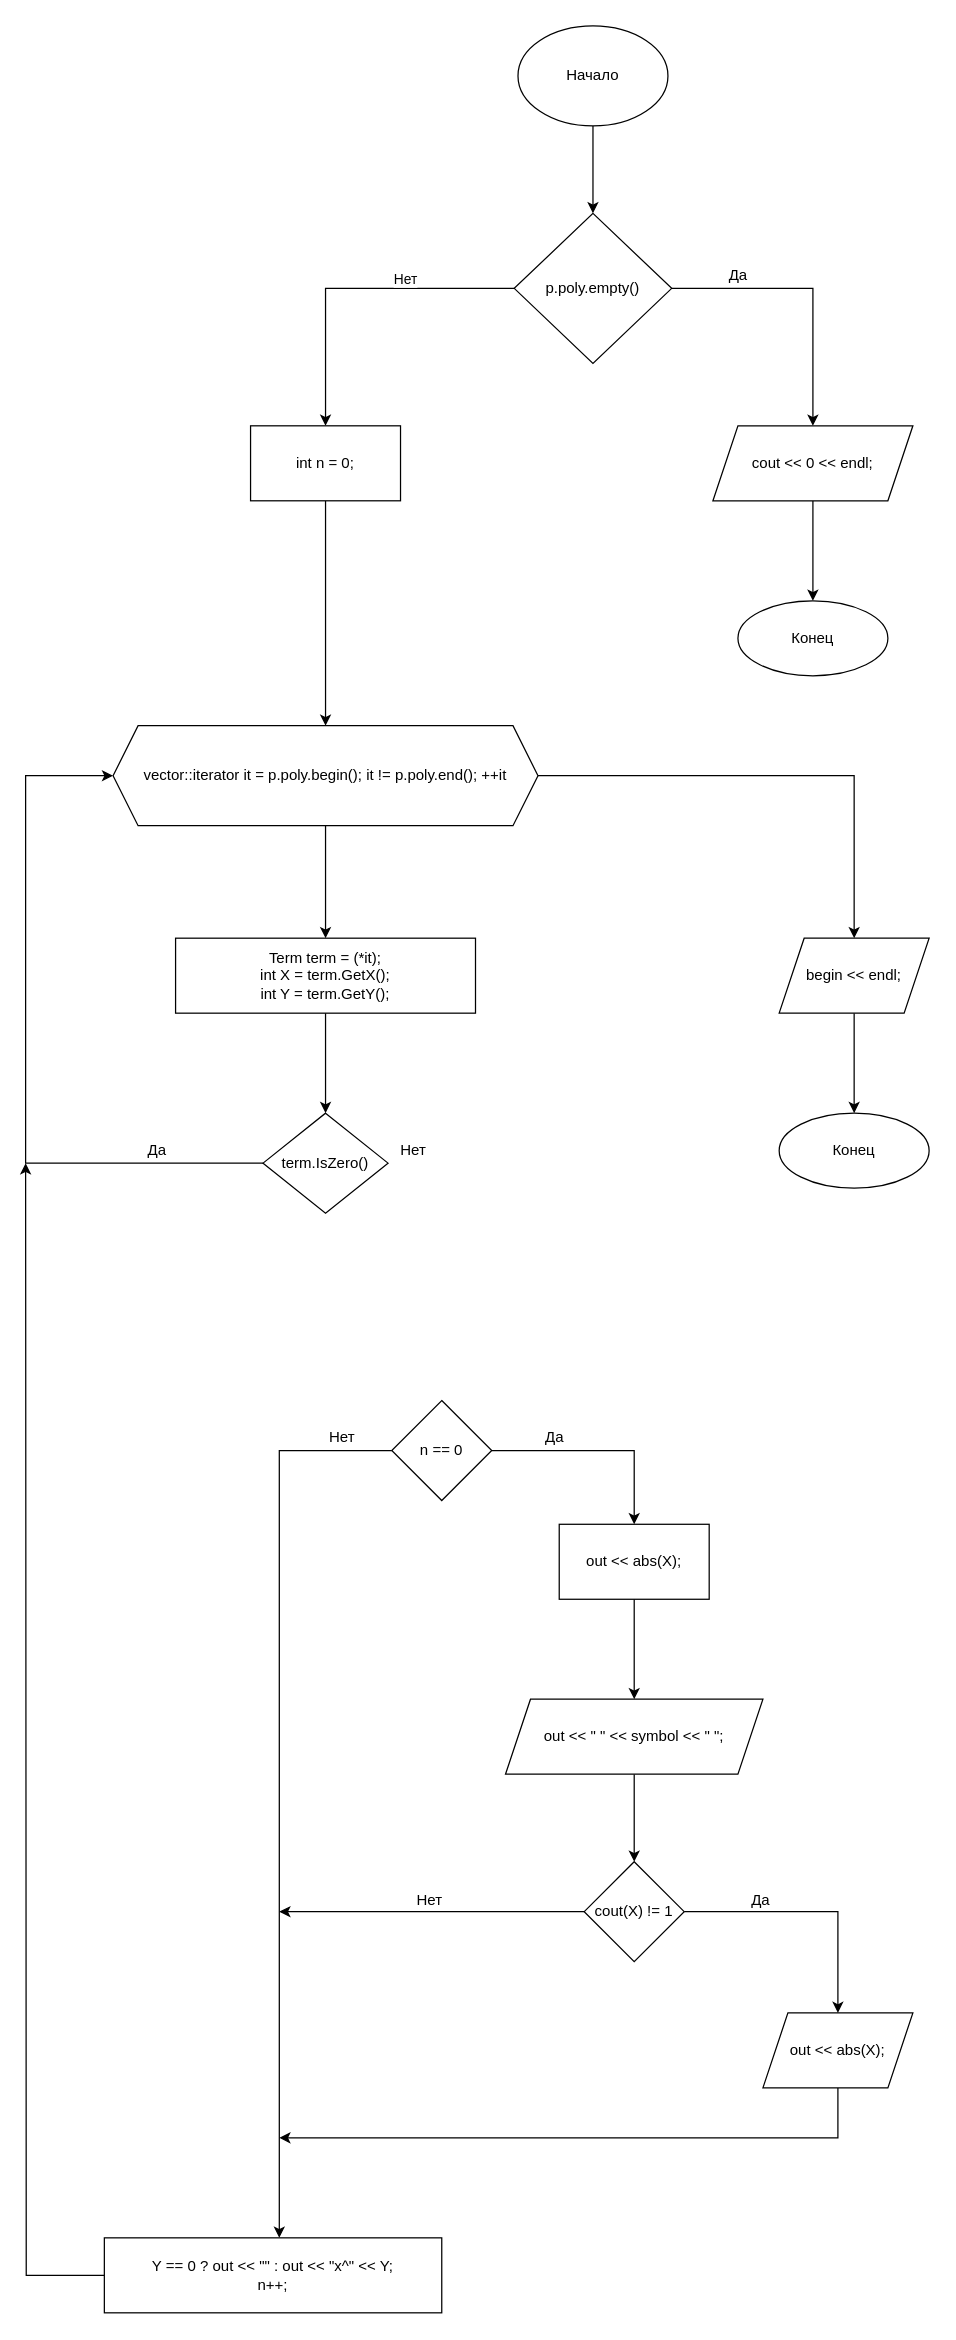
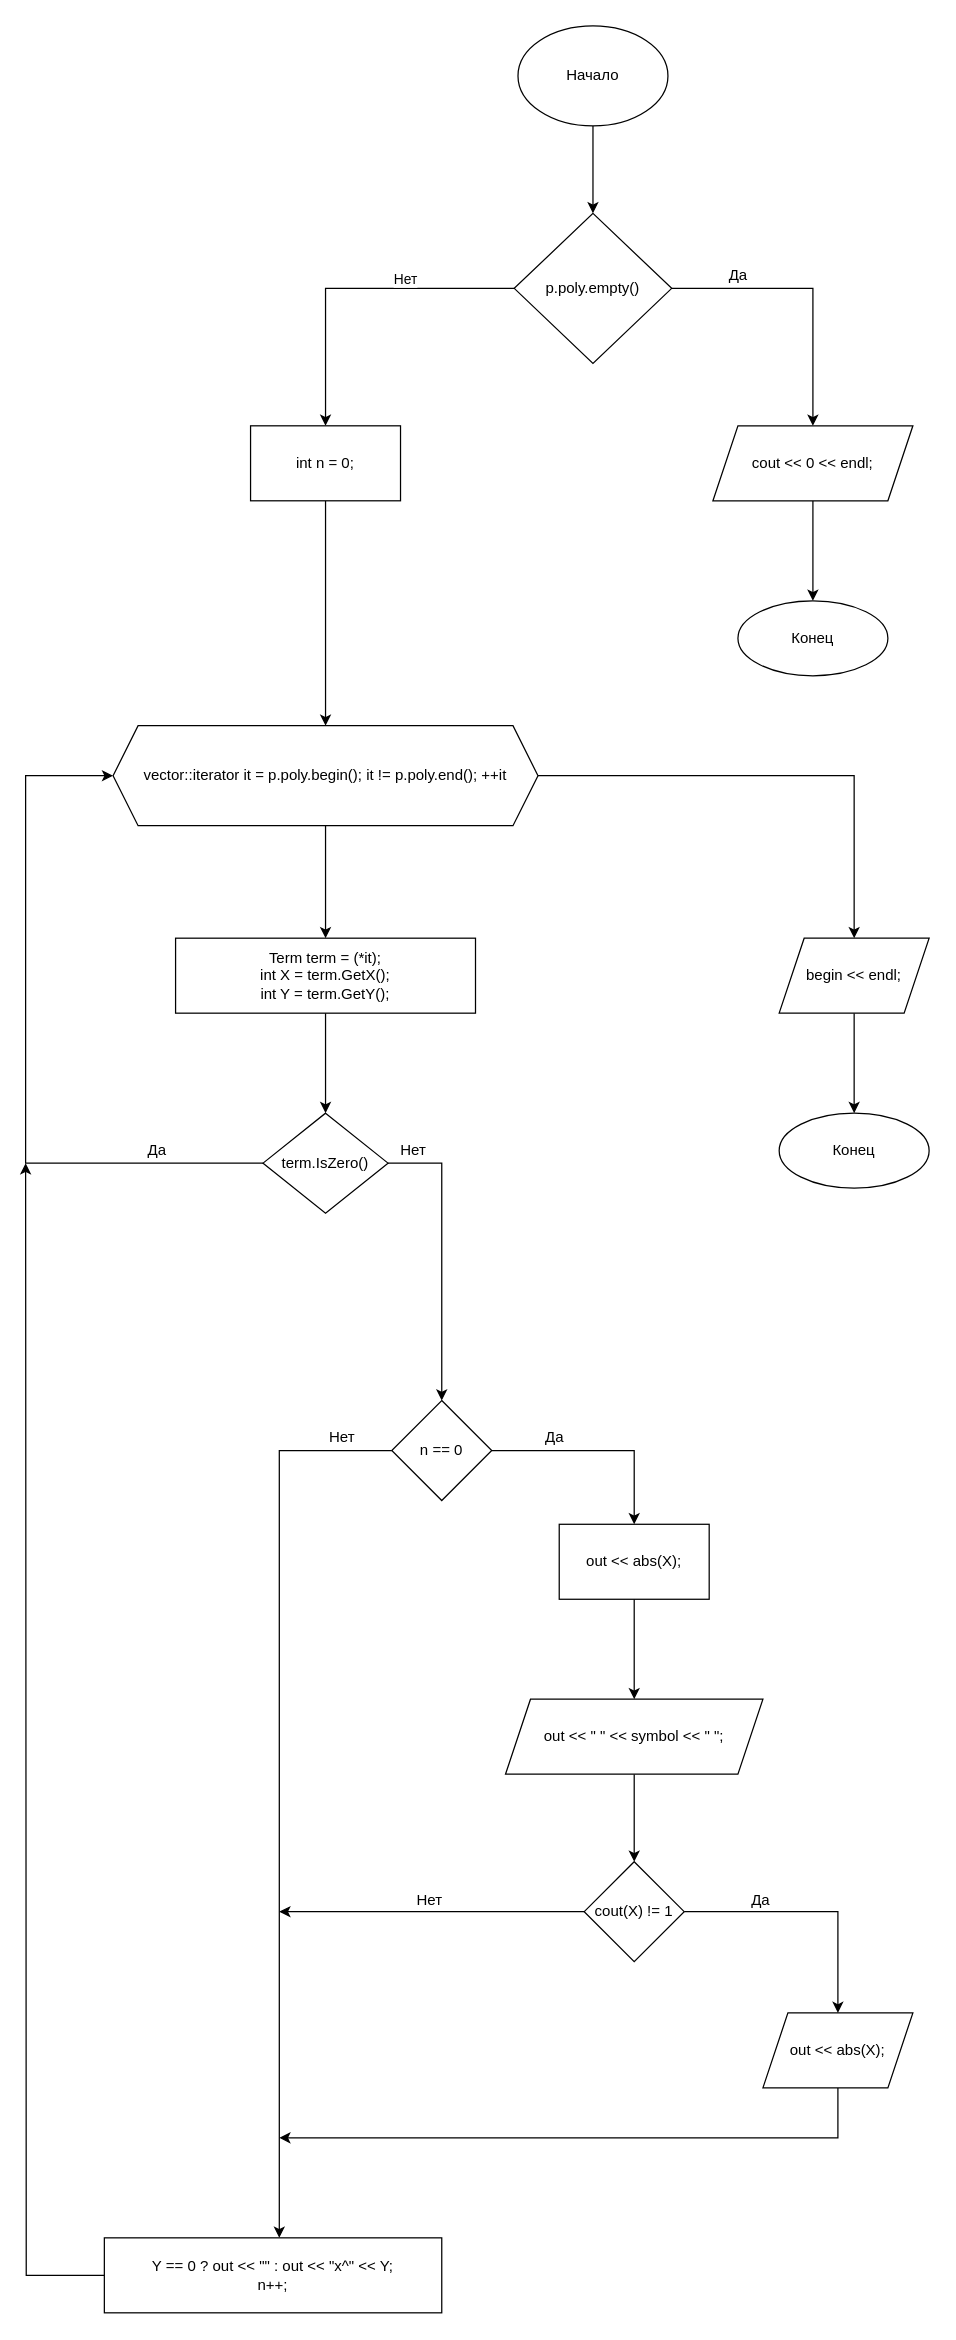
  <mxCell id="0" />
  <mxCell id="1" parent="0" />
  <mxCell id="2" value="" style="edgeStyle=orthogonalEdgeStyle;rounded=0;orthogonalLoop=1;jettySize=auto;html=1;" edge="1" parent="1" source="3" target="7"><mxGeometry relative="1" as="geometry" /></mxCell>
  <mxCell id="3" value="Начало" style="ellipse;whiteSpace=wrap;html=1;" vertex="1" parent="1"><mxGeometry x="414" y="20" width="120" height="80" as="geometry" /></mxCell>
  <mxCell id="4" value="" style="edgeStyle=orthogonalEdgeStyle;rounded=0;orthogonalLoop=1;jettySize=auto;html=1;" edge="1" parent="1" source="7" target="9"><mxGeometry relative="1" as="geometry" /></mxCell>
  <mxCell id="5" value="" style="edgeStyle=orthogonalEdgeStyle;rounded=0;orthogonalLoop=1;jettySize=auto;html=1;" edge="1" parent="1" source="7" target="12"><mxGeometry relative="1" as="geometry" /></mxCell>
  <mxCell id="6" value="Нет" style="edgeLabel;html=1;align=center;verticalAlign=middle;resizable=0;points=[];" vertex="1" connectable="0" parent="5"><mxGeometry x="-0.322" y="-8" relative="1" as="geometry"><mxPoint as="offset" /></mxGeometry></mxCell>
  <mxCell id="7" value="p.poly.empty()" style="rhombus;whiteSpace=wrap;html=1;" vertex="1" parent="1"><mxGeometry x="411" y="170" width="126" height="120" as="geometry" /></mxCell>
  <mxCell id="8" value="" style="edgeStyle=orthogonalEdgeStyle;rounded=0;orthogonalLoop=1;jettySize=auto;html=1;" edge="1" parent="1" source="9" target="10"><mxGeometry relative="1" as="geometry" /></mxCell>
  <mxCell id="9" value="cout &lt;&lt; 0 &lt;&lt; endl;" style="shape=parallelogram;perimeter=parallelogramPerimeter;whiteSpace=wrap;html=1;fixedSize=1;" vertex="1" parent="1"><mxGeometry x="570" y="340" width="160" height="60" as="geometry" /></mxCell>
  <mxCell id="10" value="Конец" style="ellipse;whiteSpace=wrap;html=1;" vertex="1" parent="1"><mxGeometry x="590" y="480" width="120" height="60" as="geometry" /></mxCell>
  <mxCell id="11" value="" style="edgeStyle=orthogonalEdgeStyle;rounded=0;orthogonalLoop=1;jettySize=auto;html=1;" edge="1" parent="1" source="12" target="15"><mxGeometry relative="1" as="geometry" /></mxCell>
  <mxCell id="12" value="int n = 0;" style="whiteSpace=wrap;html=1;" vertex="1" parent="1"><mxGeometry x="200" y="340" width="120" height="60" as="geometry" /></mxCell>
  <mxCell id="13" value="" style="edgeStyle=orthogonalEdgeStyle;rounded=0;orthogonalLoop=1;jettySize=auto;html=1;" edge="1" parent="1" source="15" target="17"><mxGeometry relative="1" as="geometry" /></mxCell>
  <mxCell id="14" value="" style="edgeStyle=orthogonalEdgeStyle;rounded=0;orthogonalLoop=1;jettySize=auto;html=1;" edge="1" parent="1" source="15" target="42"><mxGeometry relative="1" as="geometry" /></mxCell>
  <mxCell id="15" value="vector&lt;Term&gt;::iterator it = p.poly.begin(); it != p.poly.end(); ++it" style="shape=hexagon;perimeter=hexagonPerimeter2;whiteSpace=wrap;html=1;fixedSize=1;" vertex="1" parent="1"><mxGeometry x="90" y="580" width="340" height="80" as="geometry" /></mxCell>
  <mxCell id="16" value="" style="edgeStyle=orthogonalEdgeStyle;rounded=0;orthogonalLoop=1;jettySize=auto;html=1;" edge="1" parent="1" source="17" target="20"><mxGeometry relative="1" as="geometry" /></mxCell>
  <mxCell id="17" value="Term term = (*it);&lt;br&gt;int X = term.GetX();&lt;br&gt;int Y = term.GetY();" style="whiteSpace=wrap;html=1;" vertex="1" parent="1"><mxGeometry x="140" y="750" width="240" height="60" as="geometry" /></mxCell>
  <mxCell id="18" style="edgeStyle=orthogonalEdgeStyle;rounded=0;orthogonalLoop=1;jettySize=auto;html=1;entryX=0;entryY=0.5;entryDx=0;entryDy=0;" edge="1" parent="1" source="20" target="15"><mxGeometry relative="1" as="geometry"><Array as="points"><mxPoint x="20" y="930" /><mxPoint x="20" y="620" /></Array></mxGeometry></mxCell>
+ <mxCell id="19" value="" style="edgeStyle=orthogonalEdgeStyle;rounded=0;orthogonalLoop=1;jettySize=auto;html=1;entryX=0.5;entryY=0;entryDx=0;entryDy=0;" edge="1" parent="1" source="20" target="23"><mxGeometry relative="1" as="geometry"><Array as="points"><mxPoint x="353" y="930" /></Array></mxGeometry></mxCell>
  <mxCell id="20" value="term.IsZero()" style="rhombus;whiteSpace=wrap;html=1;" vertex="1" parent="1"><mxGeometry x="210" y="890" width="100" height="80" as="geometry" /></mxCell>
  <mxCell id="21" value="" style="edgeStyle=orthogonalEdgeStyle;rounded=0;orthogonalLoop=1;jettySize=auto;html=1;" edge="1" parent="1" source="23" target="25"><mxGeometry relative="1" as="geometry" /></mxCell>
  <mxCell id="22" value="" style="edgeStyle=orthogonalEdgeStyle;rounded=0;orthogonalLoop=1;jettySize=auto;html=1;" edge="1" parent="1" source="23" target="34"><mxGeometry relative="1" as="geometry"><Array as="points"><mxPoint x="223" y="1160" /></Array></mxGeometry></mxCell>
  <mxCell id="23" value="n == 0" style="rhombus;whiteSpace=wrap;html=1;" vertex="1" parent="1"><mxGeometry x="313" y="1120" width="80" height="80" as="geometry" /></mxCell>
  <mxCell id="24" value="" style="edgeStyle=orthogonalEdgeStyle;rounded=0;orthogonalLoop=1;jettySize=auto;html=1;" edge="1" parent="1" source="25" target="27"><mxGeometry relative="1" as="geometry" /></mxCell>
  <mxCell id="25" value="out &lt;&lt; abs(X);" style="whiteSpace=wrap;html=1;" vertex="1" parent="1"><mxGeometry x="447" y="1219" width="120" height="60" as="geometry" /></mxCell>
  <mxCell id="26" value="" style="edgeStyle=orthogonalEdgeStyle;rounded=0;orthogonalLoop=1;jettySize=auto;html=1;" edge="1" parent="1" source="27" target="30"><mxGeometry relative="1" as="geometry" /></mxCell>
  <mxCell id="27" value="out &lt;&lt; &quot; &quot; &lt;&lt; symbol &lt;&lt; &quot; &quot;;" style="shape=parallelogram;perimeter=parallelogramPerimeter;whiteSpace=wrap;html=1;fixedSize=1;" vertex="1" parent="1"><mxGeometry x="404" y="1359" width="206" height="60" as="geometry" /></mxCell>
  <mxCell id="28" value="" style="edgeStyle=orthogonalEdgeStyle;rounded=0;orthogonalLoop=1;jettySize=auto;html=1;" edge="1" parent="1" source="30" target="32"><mxGeometry relative="1" as="geometry" /></mxCell>
  <mxCell id="29" style="edgeStyle=orthogonalEdgeStyle;rounded=0;orthogonalLoop=1;jettySize=auto;html=1;" edge="1" parent="1" source="30"><mxGeometry relative="1" as="geometry"><mxPoint x="223" y="1529" as="targetPoint" /></mxGeometry></mxCell>
  <mxCell id="30" value="cout(X) != 1" style="rhombus;whiteSpace=wrap;html=1;" vertex="1" parent="1"><mxGeometry x="467" y="1489" width="80" height="80" as="geometry" /></mxCell>
  <mxCell id="31" style="edgeStyle=orthogonalEdgeStyle;rounded=0;orthogonalLoop=1;jettySize=auto;html=1;" edge="1" parent="1" source="32"><mxGeometry relative="1" as="geometry"><mxPoint x="223" y="1710" as="targetPoint" /><Array as="points"><mxPoint x="670" y="1710" /><mxPoint x="265" y="1710" /></Array></mxGeometry></mxCell>
  <mxCell id="32" value="out &lt;&lt; abs(X);" style="shape=parallelogram;perimeter=parallelogramPerimeter;whiteSpace=wrap;html=1;fixedSize=1;" vertex="1" parent="1"><mxGeometry x="610" y="1610" width="120" height="60" as="geometry" /></mxCell>
  <mxCell id="33" style="edgeStyle=orthogonalEdgeStyle;rounded=0;orthogonalLoop=1;jettySize=auto;html=1;" edge="1" parent="1" source="34"><mxGeometry relative="1" as="geometry"><mxPoint x="20" y="930" as="targetPoint" /></mxGeometry></mxCell>
  <mxCell id="34" value="&lt;div&gt;Y == 0 ? out &amp;lt;&amp;lt; &quot;&quot; : out &amp;lt;&amp;lt; &quot;x^&quot; &amp;lt;&amp;lt; Y;&lt;/div&gt;&lt;div&gt;n++;&lt;/div&gt;" style="whiteSpace=wrap;html=1;" vertex="1" parent="1"><mxGeometry x="83" y="1790" width="270" height="60" as="geometry" /></mxCell>
  <mxCell id="35" value="Да" style="text;html=1;align=center;verticalAlign=middle;resizable=0;points=[];autosize=1;strokeColor=none;fillColor=none;" vertex="1" parent="1"><mxGeometry x="428" y="1140" width="30" height="20" as="geometry" /></mxCell>
  <mxCell id="36" value="Нет" style="text;html=1;align=center;verticalAlign=middle;resizable=0;points=[];autosize=1;strokeColor=none;fillColor=none;" vertex="1" parent="1"><mxGeometry x="253" y="1140" width="40" height="20" as="geometry" /></mxCell>
  <mxCell id="37" value="Да" style="text;html=1;align=center;verticalAlign=middle;resizable=0;points=[];autosize=1;strokeColor=none;fillColor=none;" vertex="1" parent="1"><mxGeometry x="593" y="1510" width="30" height="20" as="geometry" /></mxCell>
  <mxCell id="38" value="Нет" style="text;html=1;align=center;verticalAlign=middle;resizable=0;points=[];autosize=1;strokeColor=none;fillColor=none;" vertex="1" parent="1"><mxGeometry x="323" y="1510" width="40" height="20" as="geometry" /></mxCell>
  <mxCell id="39" value="Нет" style="text;html=1;align=center;verticalAlign=middle;resizable=0;points=[];autosize=1;strokeColor=none;fillColor=none;" vertex="1" parent="1"><mxGeometry x="310" y="910" width="40" height="20" as="geometry" /></mxCell>
  <mxCell id="40" value="Да" style="text;html=1;align=center;verticalAlign=middle;resizable=0;points=[];autosize=1;strokeColor=none;fillColor=none;" vertex="1" parent="1"><mxGeometry x="110" y="910" width="30" height="20" as="geometry" /></mxCell>
  <mxCell id="41" value="" style="edgeStyle=orthogonalEdgeStyle;rounded=0;orthogonalLoop=1;jettySize=auto;html=1;" edge="1" parent="1" source="42" target="43"><mxGeometry relative="1" as="geometry" /></mxCell>
  <mxCell id="42" value="begin &lt;&lt; endl;" style="shape=parallelogram;perimeter=parallelogramPerimeter;whiteSpace=wrap;html=1;fixedSize=1;" vertex="1" parent="1"><mxGeometry x="623" y="750" width="120" height="60" as="geometry" /></mxCell>
  <mxCell id="43" value="Конец" style="ellipse;whiteSpace=wrap;html=1;" vertex="1" parent="1"><mxGeometry x="623" y="890" width="120" height="60" as="geometry" /></mxCell>
  <mxCell id="44" value="Да" style="text;html=1;align=center;verticalAlign=middle;resizable=0;points=[];autosize=1;strokeColor=none;fillColor=none;" vertex="1" parent="1"><mxGeometry x="575" y="210" width="30" height="20" as="geometry" /></mxCell>
